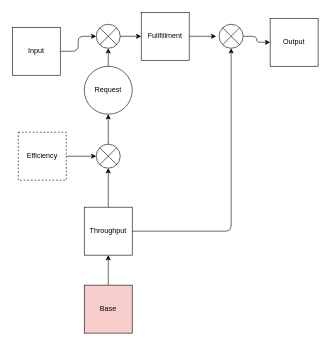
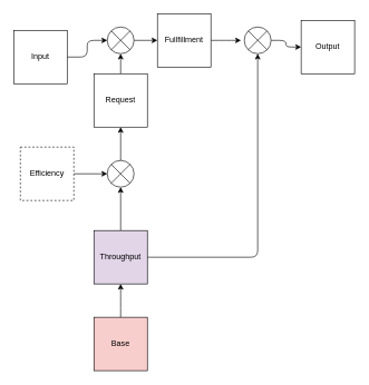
  <mxCell id="0" />
  <mxCell id="1" parent="0" />
  <mxCell id="2" style="edgeStyle=orthogonalEdgeStyle;html=1;exitX=0.5;exitY=0;exitDx=0;exitDy=0;entryX=0.5;entryY=1;entryDx=0;entryDy=0;" parent="1" source="3" target="15" edge="1"><mxGeometry relative="1" as="geometry" /></mxCell>
- <mxCell id="3" value="Request" style="ellipse;whiteSpace=wrap;html=1;aspect=fixed;" parent="1" vertex="1"><mxGeometry x="140" y="110" width="80" height="80" as="geometry" /></mxCell>
+ <mxCell id="3" value="Request" style="whiteSpace=wrap;html=1;aspect=fixed;" parent="1" vertex="1"><mxGeometry x="140" y="110" width="80" height="80" as="geometry" /></mxCell>
  <mxCell id="4" style="edgeStyle=orthogonalEdgeStyle;html=1;exitX=1;exitY=0.5;exitDx=0;exitDy=0;entryX=0;entryY=0.5;entryDx=0;entryDy=0;" parent="1" source="5" target="15" edge="1"><mxGeometry relative="1" as="geometry" /></mxCell>
  <mxCell id="5" value="Input" style="rounded=0;whiteSpace=wrap;html=1;" parent="1" vertex="1"><mxGeometry x="20" y="45" width="80" height="80" as="geometry" /></mxCell>
  <mxCell id="6" value="Output" style="whiteSpace=wrap;html=1;aspect=fixed;" parent="1" vertex="1"><mxGeometry x="450" y="30" width="80" height="80" as="geometry" /></mxCell>
  <mxCell id="7" style="edgeStyle=orthogonalEdgeStyle;html=1;exitX=0.5;exitY=0;exitDx=0;exitDy=0;entryX=0.5;entryY=1;entryDx=0;entryDy=0;" parent="1" source="8" edge="1"><mxGeometry relative="1" as="geometry"><mxPoint x="180" y="425" as="targetPoint" /></mxGeometry></mxCell>
  <mxCell id="8" value="Base" style="whiteSpace=wrap;html=1;aspect=fixed;fillColor=#f8cecc;" parent="1" vertex="1"><mxGeometry x="140" y="475" width="80" height="80" as="geometry" /></mxCell>
  <mxCell id="9" value="" style="edgeStyle=orthogonalEdgeStyle;html=1;" parent="1" source="10" target="17" edge="1"><mxGeometry relative="1" as="geometry" /></mxCell>
  <mxCell id="10" value="Efficiency" style="whiteSpace=wrap;html=1;aspect=fixed;dashed=1;" parent="1" vertex="1"><mxGeometry x="30" y="220" width="80" height="80" as="geometry" /></mxCell>
  <mxCell id="11" style="edgeStyle=orthogonalEdgeStyle;html=1;exitX=1;exitY=0.5;exitDx=0;exitDy=0;entryX=0.5;entryY=1;entryDx=0;entryDy=0;" parent="1" source="13" target="21" edge="1"><mxGeometry relative="1" as="geometry"><mxPoint x="400" y="385" as="targetPoint" /></mxGeometry></mxCell>
  <mxCell id="12" style="edgeStyle=orthogonalEdgeStyle;html=1;exitX=0.5;exitY=0;exitDx=0;exitDy=0;entryX=0.5;entryY=1;entryDx=0;entryDy=0;" parent="1" source="13" target="17" edge="1"><mxGeometry relative="1" as="geometry" /></mxCell>
- <mxCell id="13" value="Throughput" style="whiteSpace=wrap;html=1;aspect=fixed;" parent="1" vertex="1"><mxGeometry x="140" y="345" width="80" height="80" as="geometry" /></mxCell>
+ <mxCell id="13" value="Throughput" style="whiteSpace=wrap;html=1;aspect=fixed;fillColor=#e1d5e7;" parent="1" vertex="1"><mxGeometry x="140" y="345" width="80" height="80" as="geometry" /></mxCell>
  <mxCell id="14" style="edgeStyle=orthogonalEdgeStyle;html=1;exitX=1;exitY=0.5;exitDx=0;exitDy=0;" parent="1" source="15" target="19" edge="1"><mxGeometry relative="1" as="geometry" /></mxCell>
  <mxCell id="15" value="" style="shape=sumEllipse;perimeter=ellipsePerimeter;whiteSpace=wrap;html=1;backgroundOutline=1;" parent="1" vertex="1"><mxGeometry x="160" y="40" width="40" height="40" as="geometry" /></mxCell>
  <mxCell id="16" style="edgeStyle=orthogonalEdgeStyle;html=1;exitX=0.5;exitY=0;exitDx=0;exitDy=0;entryX=0.5;entryY=1;entryDx=0;entryDy=0;" parent="1" source="17" target="3" edge="1"><mxGeometry relative="1" as="geometry" /></mxCell>
  <mxCell id="17" value="" style="shape=sumEllipse;perimeter=ellipsePerimeter;whiteSpace=wrap;html=1;backgroundOutline=1;" parent="1" vertex="1"><mxGeometry x="160" y="240" width="40" height="40" as="geometry" /></mxCell>
  <mxCell id="18" style="edgeStyle=orthogonalEdgeStyle;html=1;exitX=1;exitY=0.5;exitDx=0;exitDy=0;" parent="1" source="19" edge="1"><mxGeometry relative="1" as="geometry"><mxPoint x="360" y="60" as="targetPoint" /></mxGeometry></mxCell>
  <mxCell id="19" value="Fullfillment" style="rounded=0;whiteSpace=wrap;html=1;" parent="1" vertex="1"><mxGeometry x="235" y="20" width="80" height="80" as="geometry" /></mxCell>
  <mxCell id="20" style="edgeStyle=orthogonalEdgeStyle;html=1;exitX=1;exitY=0.5;exitDx=0;exitDy=0;entryX=0;entryY=0.5;entryDx=0;entryDy=0;" parent="1" source="21" target="6" edge="1"><mxGeometry relative="1" as="geometry" /></mxCell>
  <mxCell id="21" value="" style="shape=sumEllipse;perimeter=ellipsePerimeter;whiteSpace=wrap;html=1;backgroundOutline=1;" parent="1" vertex="1"><mxGeometry x="365" y="40" width="40" height="40" as="geometry" /></mxCell>
